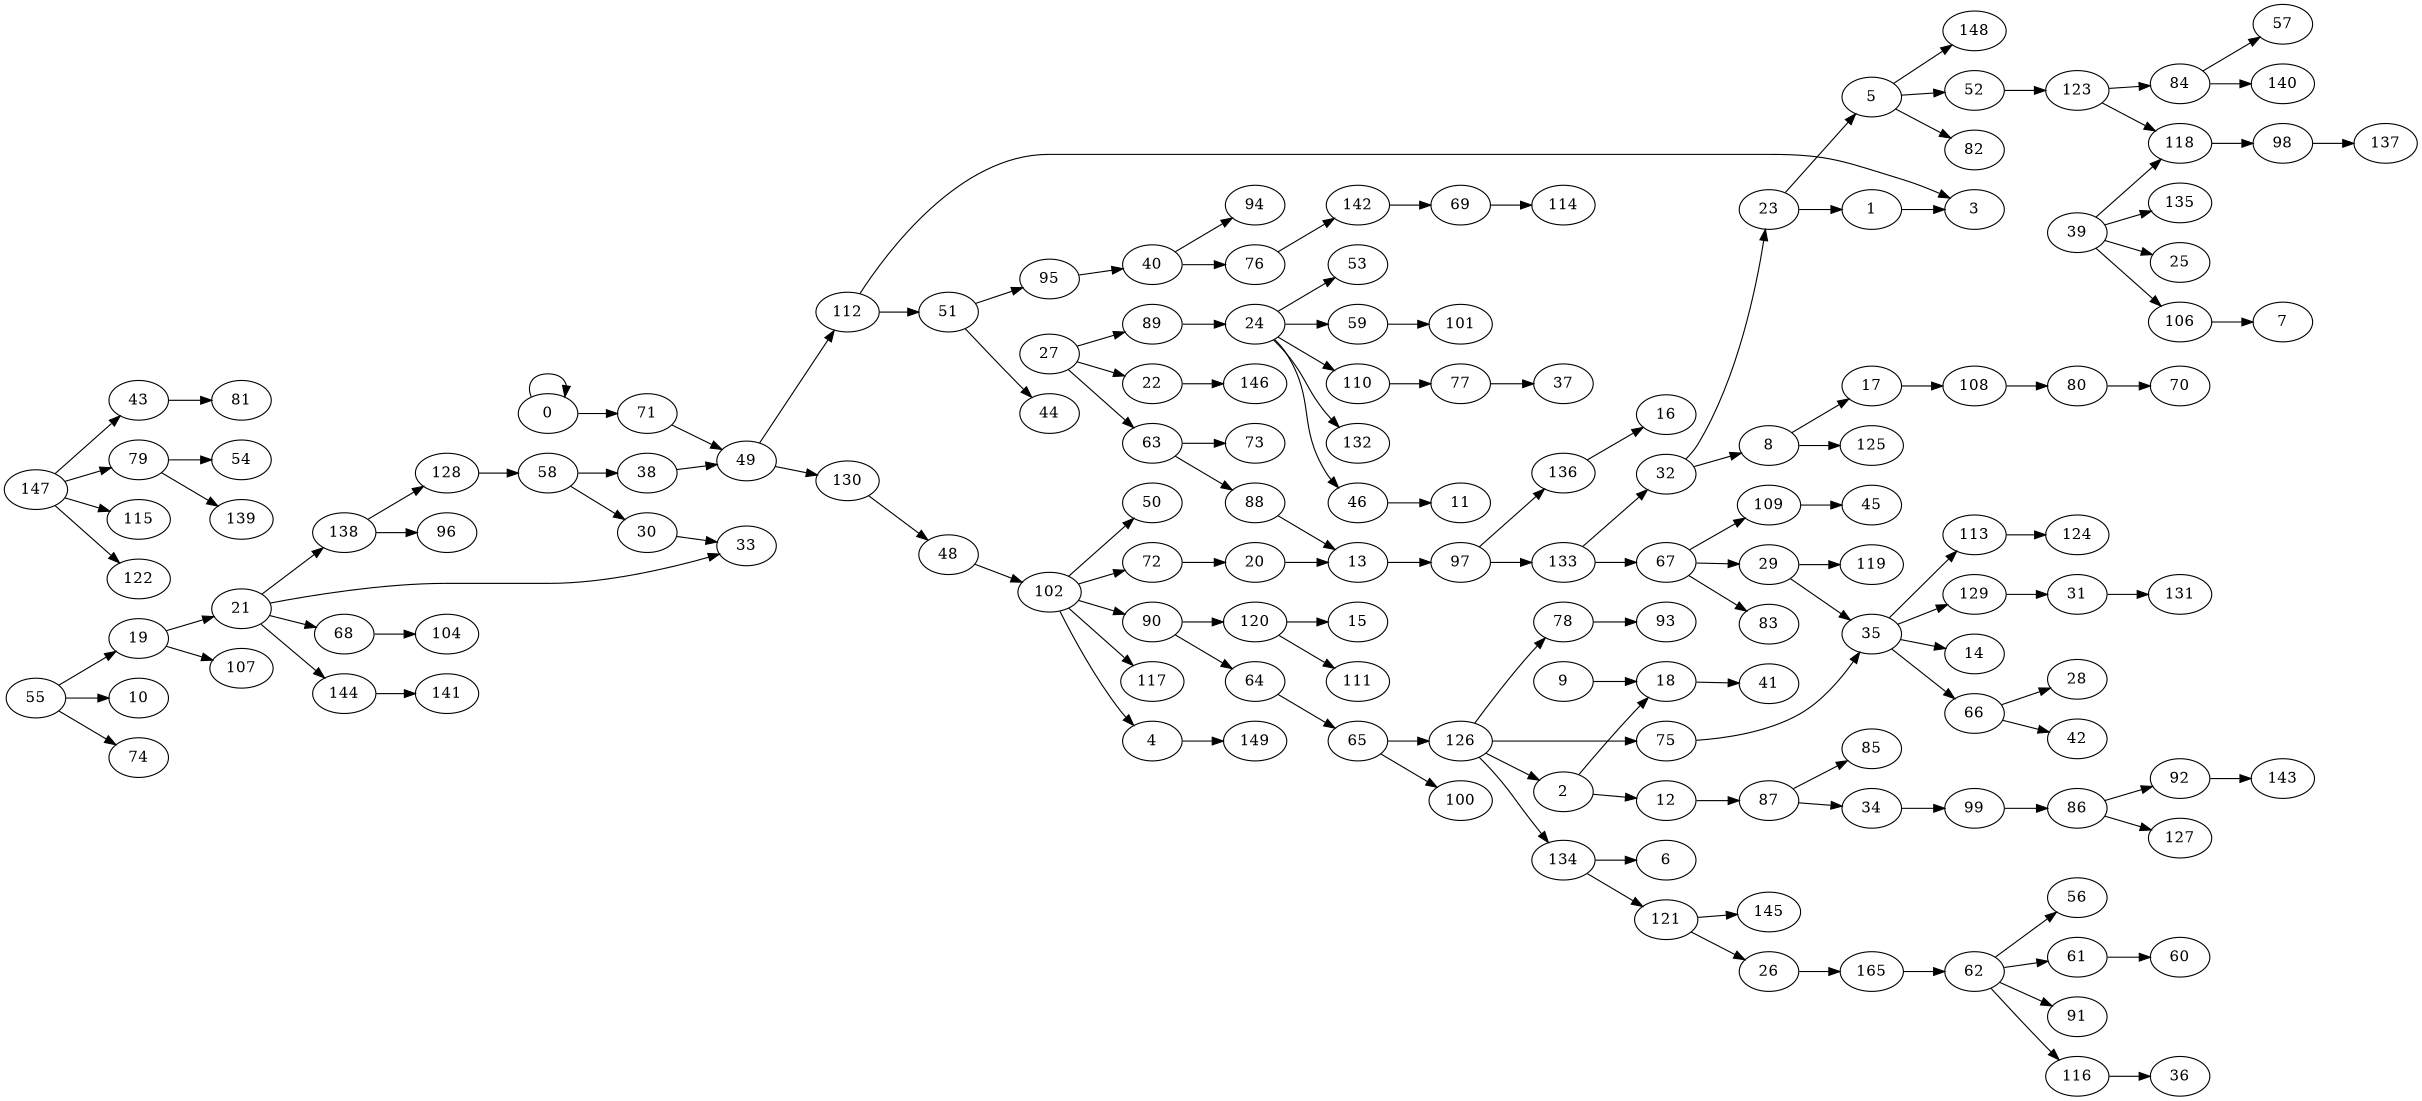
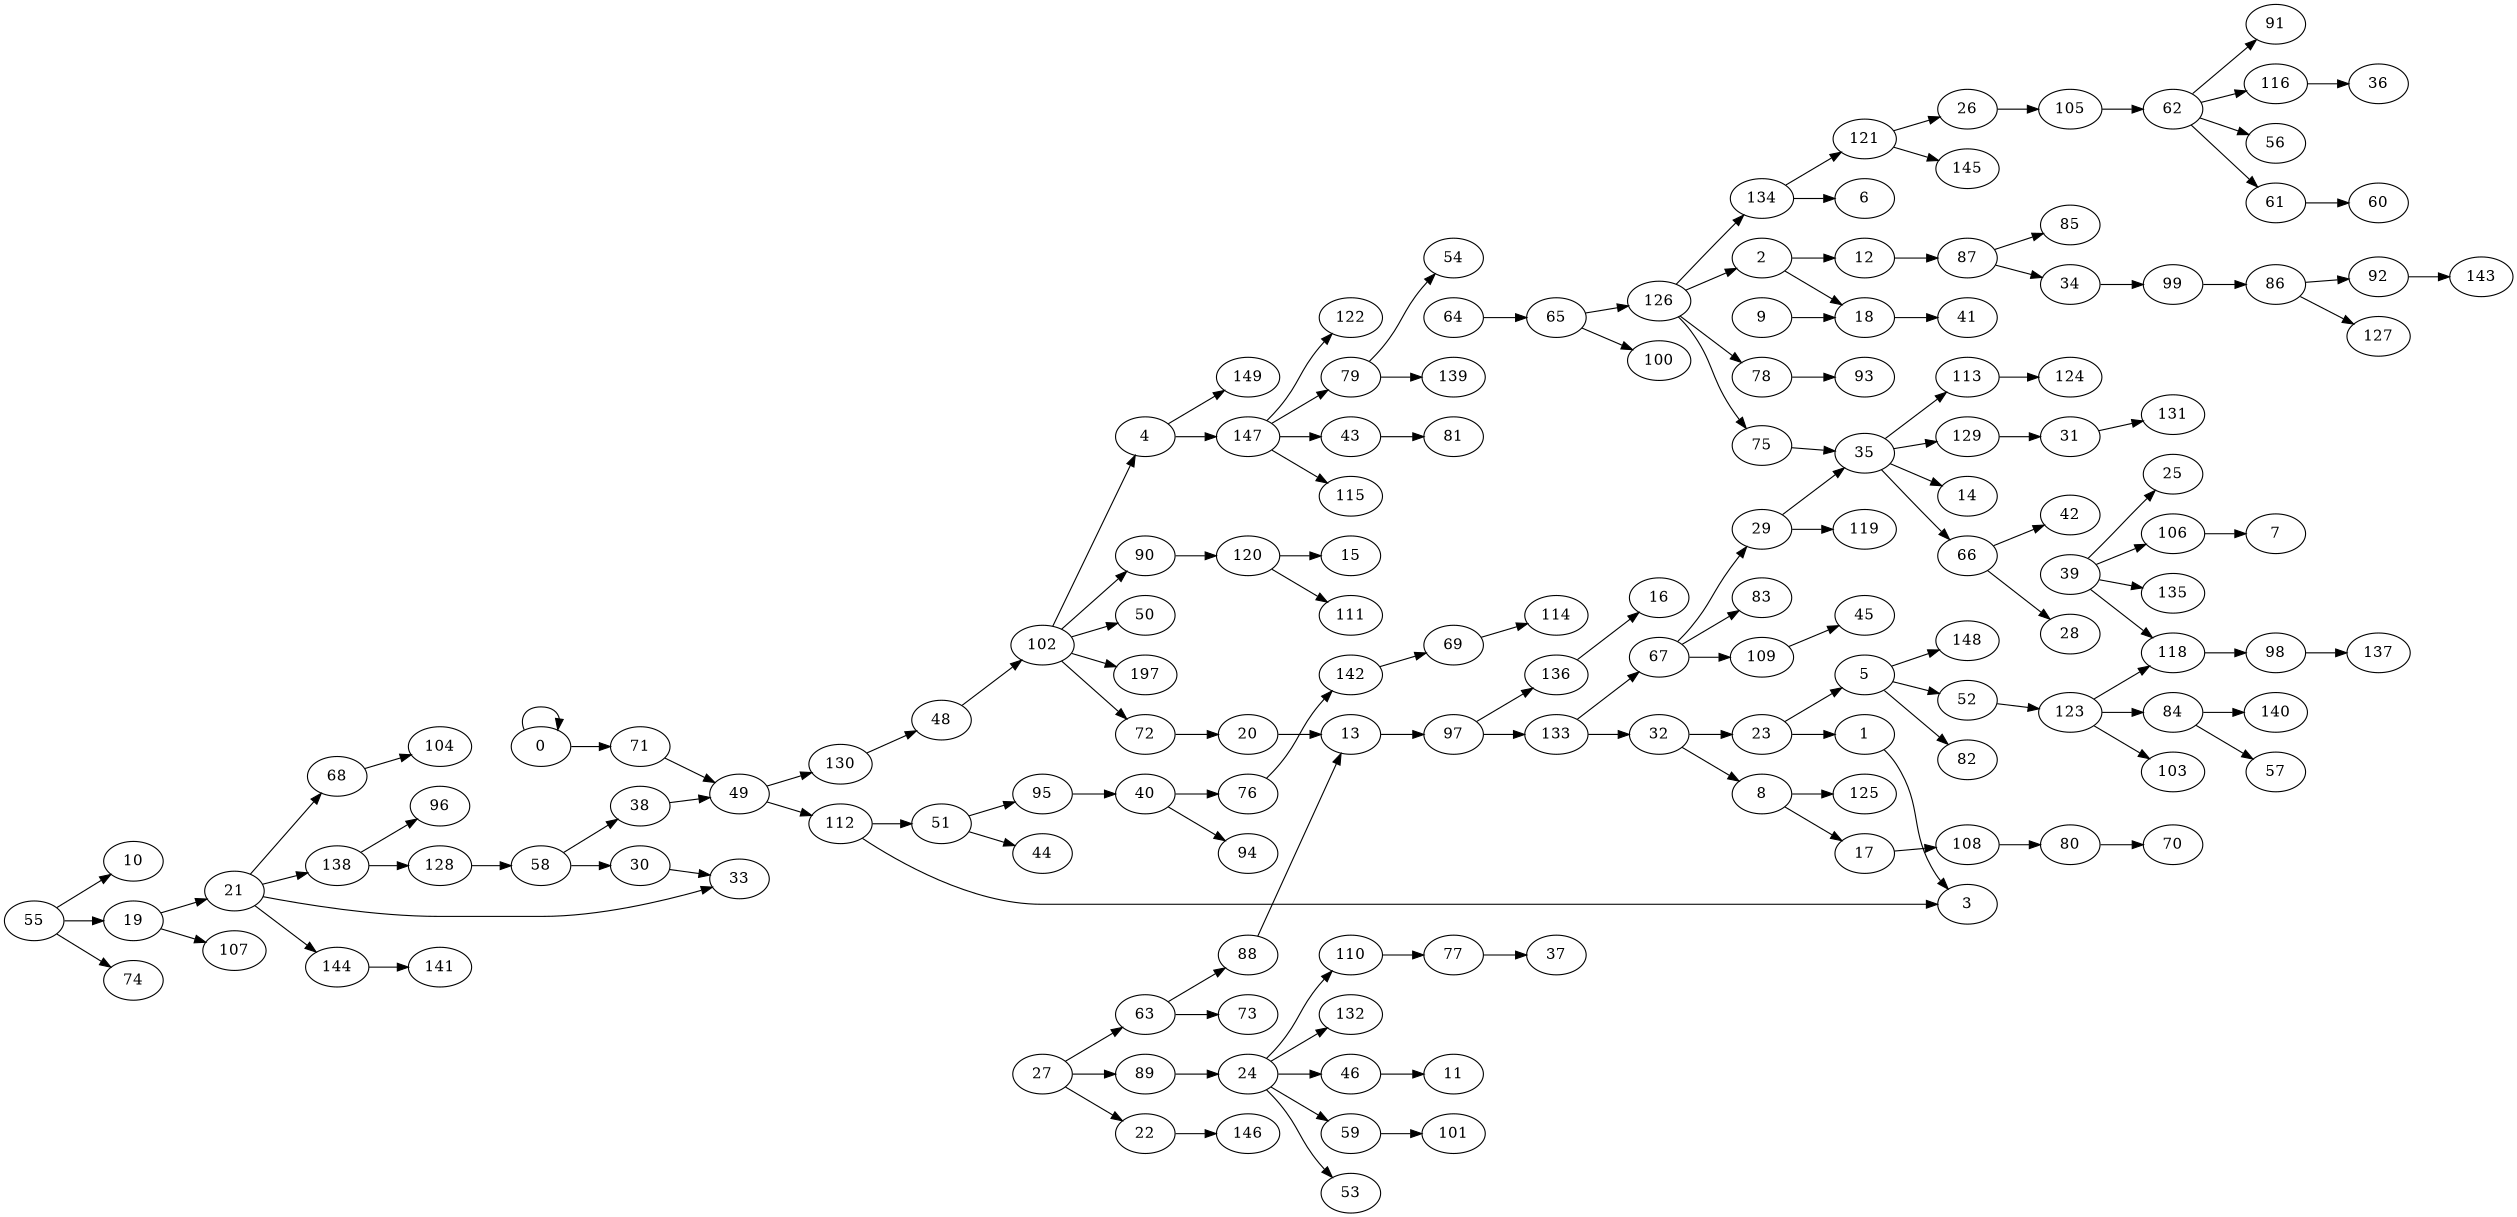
  digraph {
    rankdir=LR
    0 [height=0.5 width=0.75]
    71 [height=0.5 width=0.75]
    49 [height=0.5 width=0.75]
    112 [height=0.5 width=0.75]
    130 [height=0.5 width=0.75]
    1 [height=0.5 width=0.75]
    3 [height=0.5 width=0.75]
    2 [height=0.5 width=0.75]
    12 [height=0.5 width=0.75]
    18 [height=0.5 width=0.75]
    87 [height=0.5 width=0.75]
    41 [height=0.5 width=0.75]
    34 [height=0.5 width=0.75]
    85 [height=0.5 width=0.75]
    9 [height=0.5 width=0.75]
    4 [height=0.5 width=0.75]
    147 [height=0.5 width=0.75]
    149 [height=0.5 width=0.75]
    43 [height=0.5 width=0.75]
    79 [height=0.5 width=0.75]
    115 [height=0.5 width=0.75]
    122 [height=0.5 width=0.75]
    81 [height=0.5 width=0.75]
    54 [height=0.5 width=0.75]
    139 [height=0.5 width=0.75]
    5 [height=0.5 width=0.75]
    52 [height=0.5 width=0.75]
    82 [height=0.5 width=0.75]
    148 [height=0.5 width=0.75]
    123 [height=0.5 width=0.75]
    84 [height=0.5 width=0.75]
+   103 [height=0.5 width=0.75]
    118 [height=0.5 width=0.75]
    6 [height=0.5 width=0.75]
    7 [height=0.5 width=0.75]
    8 [height=0.5 width=0.75]
    17 [height=0.5 width=0.75]
    125 [height=0.5 width=0.75]
    108 [height=0.5 width=0.75]
    80 [height=0.5 width=0.75]
    10 [height=0.5 width=0.75]
    11 [height=0.5 width=0.75]
    99 [height=0.5 width=0.75]
    13 [height=0.5 width=0.75]
    97 [height=0.5 width=0.75]
    133 [height=0.5 width=0.75]
    136 [height=0.5 width=0.75]
    32 [height=0.5 width=0.75]
    67 [height=0.5 width=0.75]
    16 [height=0.5 width=0.75]
    14 [height=0.5 width=0.75]
    15 [height=0.5 width=0.75]
    70 [height=0.5 width=0.75]
    19 [height=0.5 width=0.75]
    21 [height=0.5 width=0.75]
    107 [height=0.5 width=0.75]
    33 [height=0.5 width=0.75]
    68 [height=0.5 width=0.75]
    138 [height=0.5 width=0.75]
    144 [height=0.5 width=0.75]
    104 [height=0.5 width=0.75]
    96 [height=0.5 width=0.75]
    128 [height=0.5 width=0.75]
    141 [height=0.5 width=0.75]
    20 [height=0.5 width=0.75]
    58 [height=0.5 width=0.75]
    22 [height=0.5 width=0.75]
    146 [height=0.5 width=0.75]
    23 [height=0.5 width=0.75]
    24 [height=0.5 width=0.75]
    46 [height=0.5 width=0.75]
    53 [height=0.5 width=0.75]
    59 [height=0.5 width=0.75]
    110 [height=0.5 width=0.75]
    132 [height=0.5 width=0.75]
    101 [height=0.5 width=0.75]
    77 [height=0.5 width=0.75]
    55 [height=0.5 width=0.75]
    74 [height=0.5 width=0.75]
    37 [height=0.5 width=0.75]
    25 [height=0.5 width=0.75]
    26 [height=0.5 width=0.75]
-   105 [height=0.5 width=0.75 label=165]
+   105 [height=0.5 width=0.75]
    62 [height=0.5 width=0.75]
    56 [height=0.5 width=0.75]
    61 [height=0.5 width=0.75]
    91 [height=0.5 width=0.75]
    116 [height=0.5 width=0.75]
    27 [height=0.5 width=0.75]
    63 [height=0.5 width=0.75]
    89 [height=0.5 width=0.75]
    73 [height=0.5 width=0.75]
    88 [height=0.5 width=0.75]
    28 [height=0.5 width=0.75]
    29 [height=0.5 width=0.75]
    35 [height=0.5 width=0.75]
    119 [height=0.5 width=0.75]
    66 [height=0.5 width=0.75]
    113 [height=0.5 width=0.75]
    129 [height=0.5 width=0.75]
    42 [height=0.5 width=0.75]
    124 [height=0.5 width=0.75]
    31 [height=0.5 width=0.75]
    30 [height=0.5 width=0.75]
    131 [height=0.5 width=0.75]
    86 [height=0.5 width=0.75]
    92 [height=0.5 width=0.75]
    127 [height=0.5 width=0.75]
    36 [height=0.5 width=0.75]
    38 [height=0.5 width=0.75]
    51 [height=0.5 width=0.75]
    48 [height=0.5 width=0.75]
    39 [height=0.5 width=0.75]
    106 [height=0.5 width=0.75]
    135 [height=0.5 width=0.75]
    40 [height=0.5 width=0.75]
    76 [height=0.5 width=0.75]
    94 [height=0.5 width=0.75]
    142 [height=0.5 width=0.75]
    69 [height=0.5 width=0.75]
    44 [height=0.5 width=0.75]
    45 [height=0.5 width=0.75]
    102 [height=0.5 width=0.75]
    50 [height=0.5 width=0.75]
    72 [height=0.5 width=0.75]
    90 [height=0.5 width=0.75]
-   117 [height=0.5 width=0.75]
+   117 [height=0.5 width=0.75 label=197]
    64 [height=0.5 width=0.75]
    120 [height=0.5 width=0.75]
    95 [height=0.5 width=0.75]
    57 [height=0.5 width=0.75]
    140 [height=0.5 width=0.75]
    98 [height=0.5 width=0.75]
    60 [height=0.5 width=0.75]
    65 [height=0.5 width=0.75]
    100 [height=0.5 width=0.75]
    126 [height=0.5 width=0.75]
    75 [height=0.5 width=0.75]
    78 [height=0.5 width=0.75]
    134 [height=0.5 width=0.75]
    93 [height=0.5 width=0.75]
    121 [height=0.5 width=0.75]
    83 [height=0.5 width=0.75]
    109 [height=0.5 width=0.75]
    114 [height=0.5 width=0.75]
    143 [height=0.5 width=0.75]
    111 [height=0.5 width=0.75]
    137 [height=0.5 width=0.75]
    145 [height=0.5 width=0.75]
    0 -> 0
    0 -> 71
    71 -> 49
    49 -> 112
    49 -> 130
    112 -> 3
    112 -> 51
    130 -> 48
    1 -> 3
    2 -> 12
    2 -> 18
    12 -> 87
    18 -> 41
    87 -> 34
    87 -> 85
    34 -> 99
    9 -> 18
+   4 -> 147
    4 -> 149
    147 -> 43
    147 -> 79
    147 -> 115
    147 -> 122
    43 -> 81
    79 -> 54
    79 -> 139
    5 -> 52
    5 -> 82
    5 -> 148
    52 -> 123
    123 -> 84
+   123 -> 103
    123 -> 118
    84 -> 57
    84 -> 140
    118 -> 98
    8 -> 17
    8 -> 125
    17 -> 108
    108 -> 80
    80 -> 70
    99 -> 86
    13 -> 97
    97 -> 133
    97 -> 136
    133 -> 32
    133 -> 67
    136 -> 16
    32 -> 8
    32 -> 23
    67 -> 29
    67 -> 83
    67 -> 109
    19 -> 21
    19 -> 107
    21 -> 33
    21 -> 68
    21 -> 138
    21 -> 144
    68 -> 104
    138 -> 96
    138 -> 128
    144 -> 141
    128 -> 58
    20 -> 13
    58 -> 30
    58 -> 38
    22 -> 146
    23 -> 1
    23 -> 5
    24 -> 46
    24 -> 53
    24 -> 59
    24 -> 110
    24 -> 132
    46 -> 11
    59 -> 101
    110 -> 77
    77 -> 37
    55 -> 10
    55 -> 19
    55 -> 74
    26 -> 105
    105 -> 62
    62 -> 56
    62 -> 61
    62 -> 91
    62 -> 116
    61 -> 60
    116 -> 36
    27 -> 22
    27 -> 63
    27 -> 89
    63 -> 73
    63 -> 88
    89 -> 24
    88 -> 13
    29 -> 35
    29 -> 119
    35 -> 14
    35 -> 66
    35 -> 113
    35 -> 129
    66 -> 28
    66 -> 42
    113 -> 124
    129 -> 31
    31 -> 131
    30 -> 33
    86 -> 92
    86 -> 127
    92 -> 143
    38 -> 49
    51 -> 44
    51 -> 95
    48 -> 102
    39 -> 118
    39 -> 25
    39 -> 106
    39 -> 135
    106 -> 7
    40 -> 76
    40 -> 94
    76 -> 142
    142 -> 69
    69 -> 114
    102 -> 4
    102 -> 50
    102 -> 72
    102 -> 90
    102 -> 117
    72 -> 20
-   90 -> 64
    90 -> 120
    64 -> 65
    120 -> 15
    120 -> 111
    95 -> 40
    98 -> 137
    65 -> 100
    65 -> 126
    126 -> 2
    126 -> 75
    126 -> 78
    126 -> 134
    75 -> 35
    78 -> 93
    134 -> 6
    134 -> 121
    121 -> 26
    121 -> 145
    109 -> 45
  }
